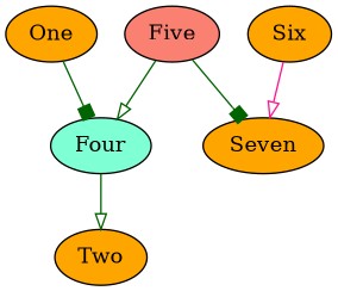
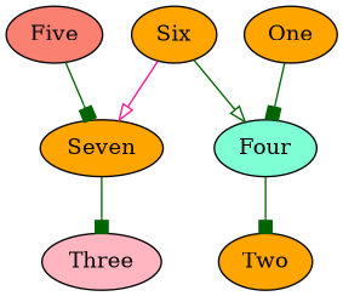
  digraph {
    node [fillcolor=orange style=filled]
    edge [arrowhead=box color=darkgreen]
    Five [fillcolor=salmon]
    Four [fillcolor=aquamarine]
    Seven
    Two
+   Three [fillcolor=lightpink]
    One
    Six
-   Five -> Four [arrowhead=onormal]
+   Six -> Four [arrowhead=onormal]
    Five -> Seven
-   Four -> Two [arrowhead=onormal]
+   Four -> Two
+   Seven -> Three
    One -> Four
    Six -> Seven [arrowhead=onormal color=deeppink]
  }
